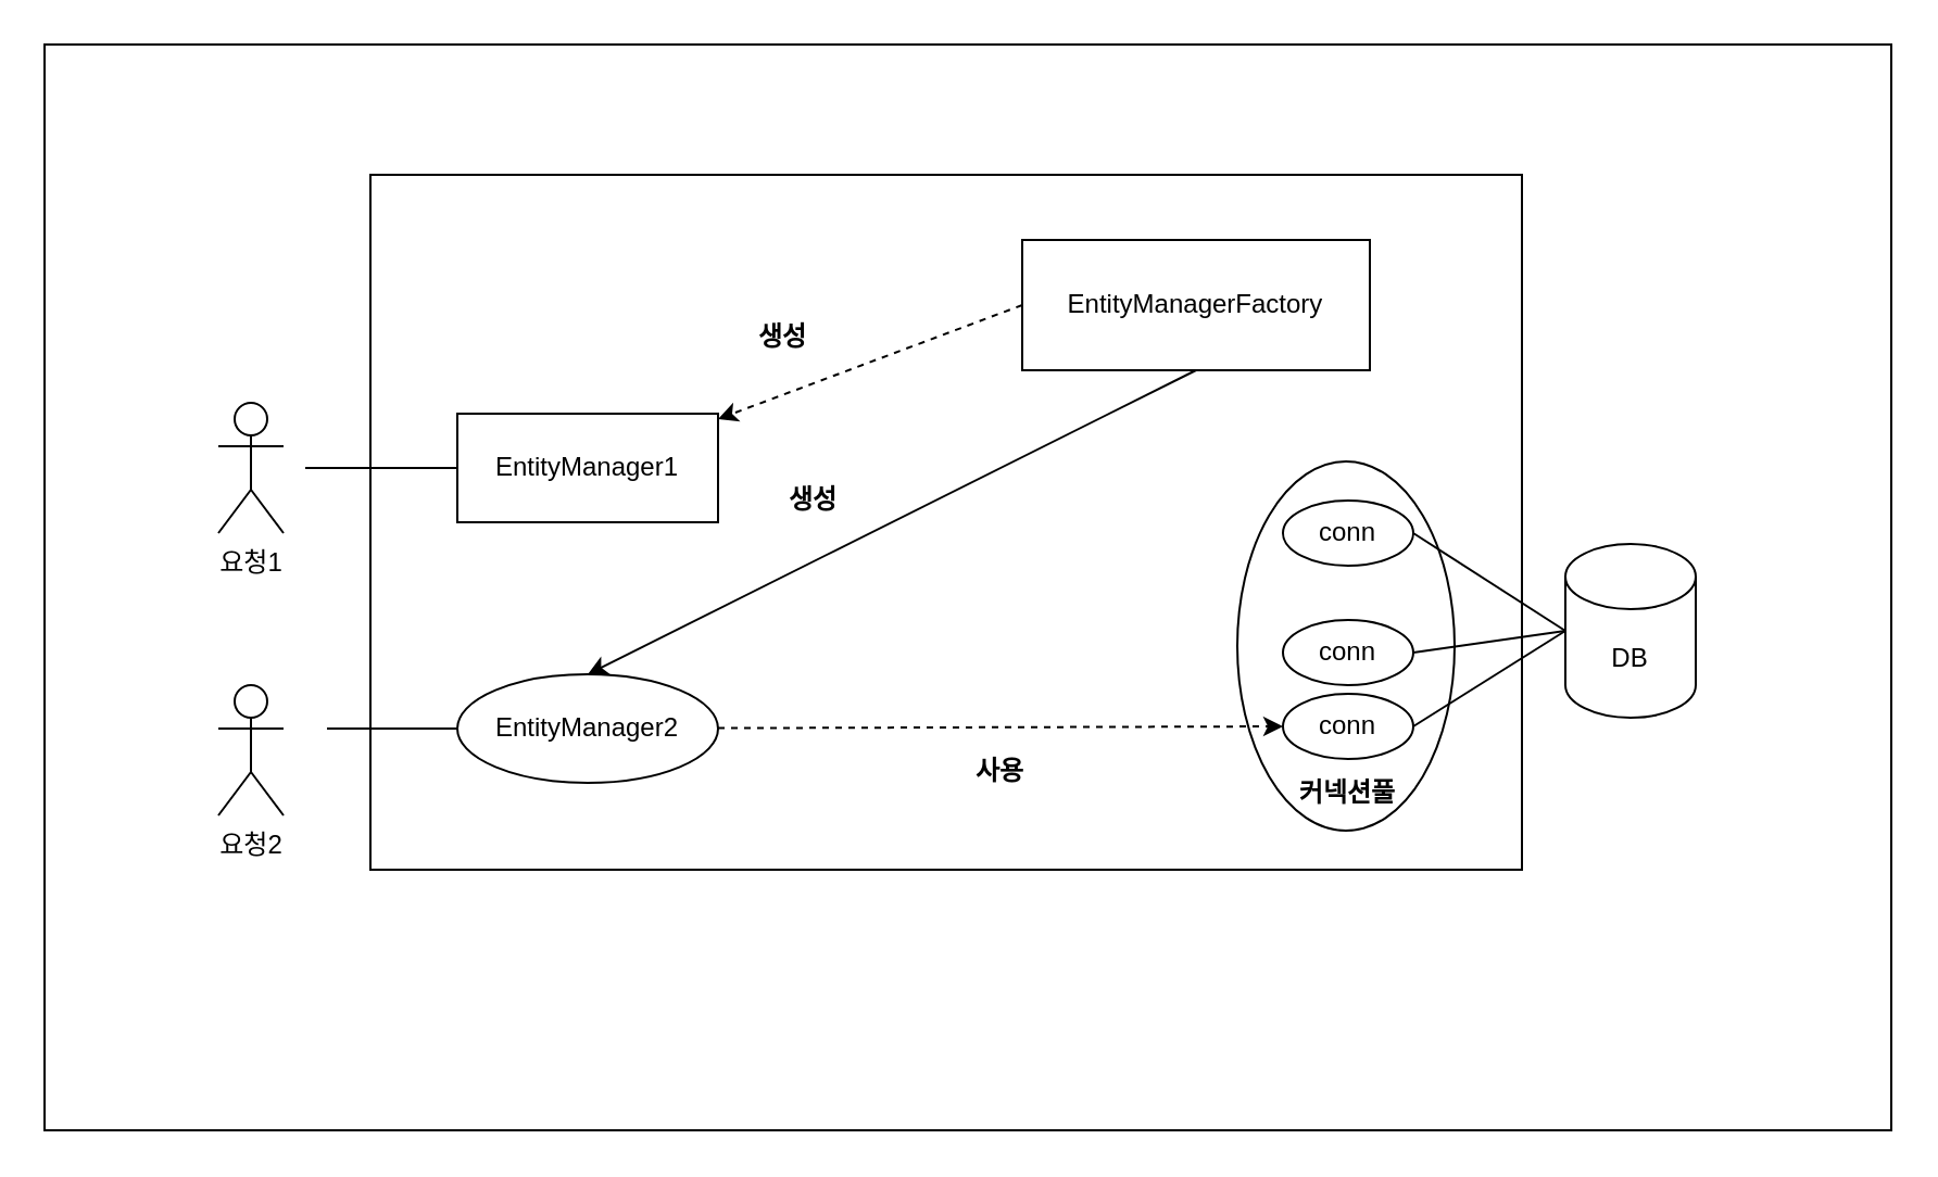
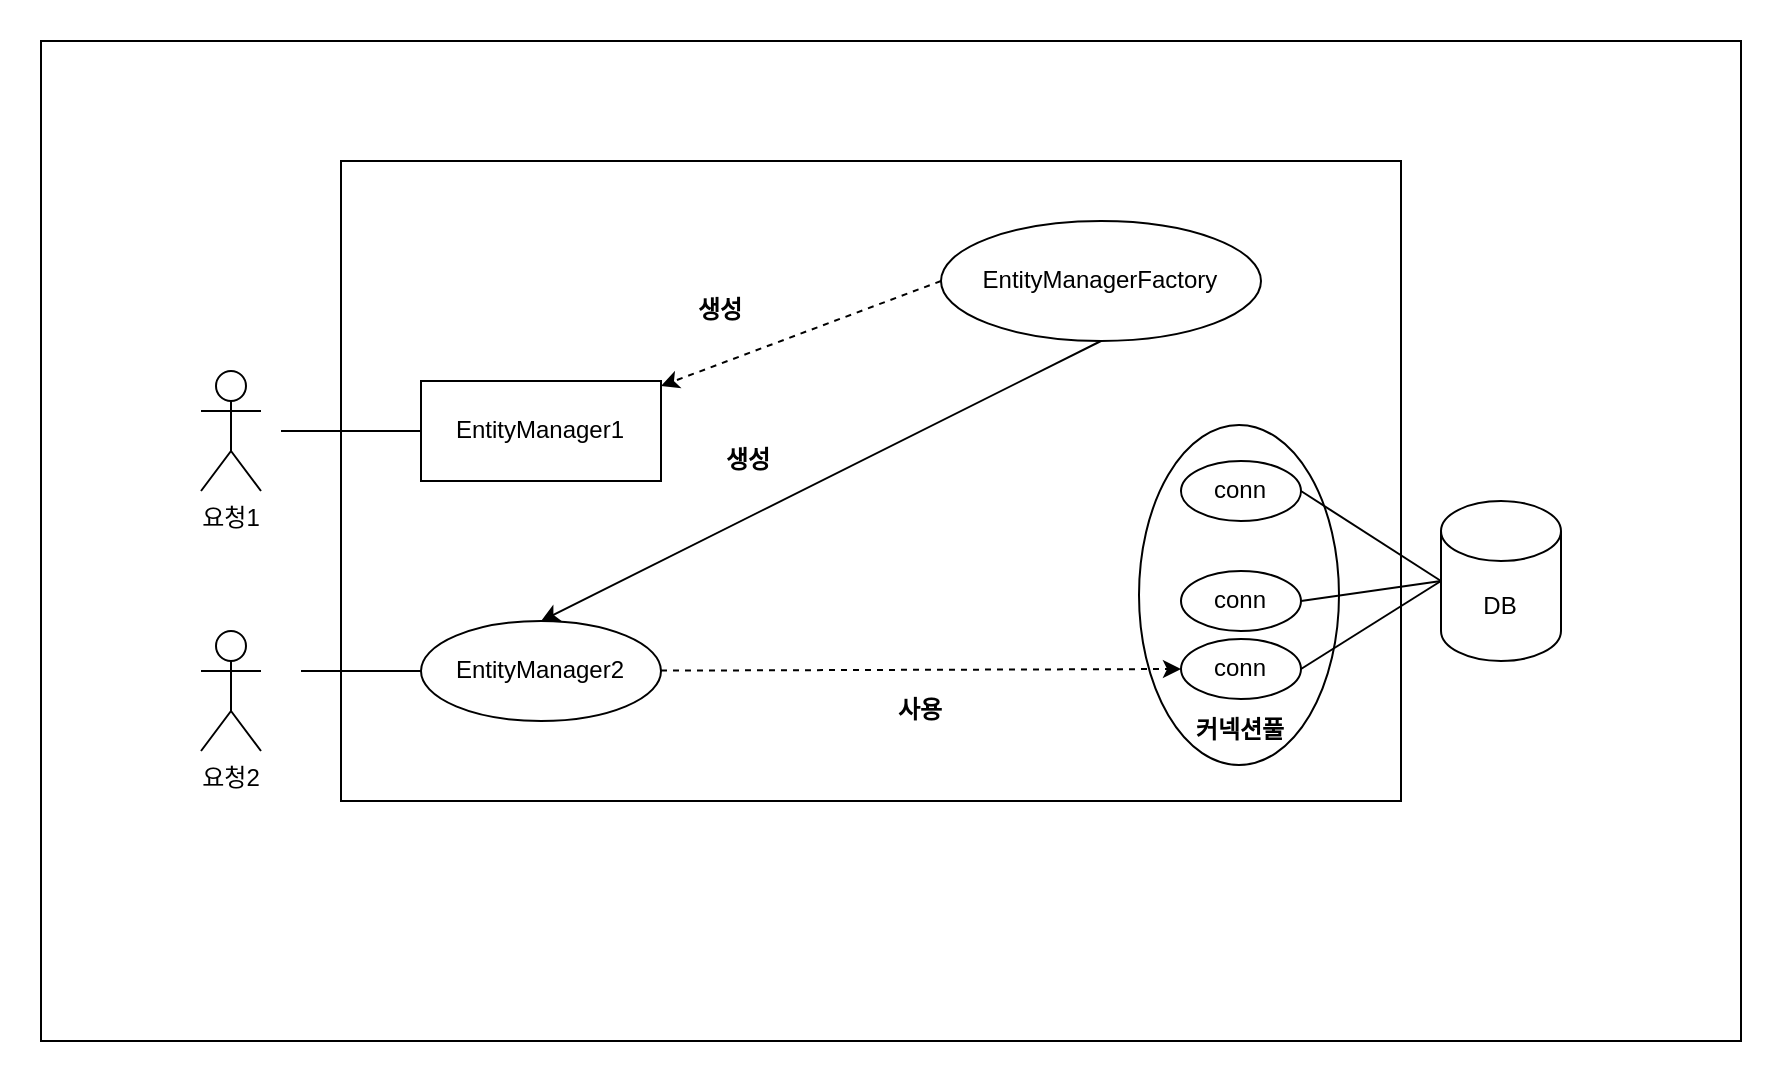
  <mxCell id="0" />
  <mxCell id="1" parent="0" />
  <mxCell id="2" value="" style="rounded=0;whiteSpace=wrap;html=1;" parent="1" vertex="1"><mxGeometry x="20" y="20" width="850" height="500" as="geometry" /></mxCell>
  <mxCell id="3" value="" style="rounded=0;whiteSpace=wrap;html=1;" parent="1" vertex="1"><mxGeometry x="170" y="80" width="530" height="320" as="geometry" /></mxCell>
  <mxCell id="4" style="rounded=0;orthogonalLoop=1;jettySize=auto;html=1;exitX=0;exitY=0.5;exitDx=0;exitDy=0;dashed=1;" parent="1" source="6" target="8" edge="1"><mxGeometry relative="1" as="geometry" /></mxCell>
  <mxCell id="5" style="rounded=0;orthogonalLoop=1;jettySize=auto;html=1;exitX=0.5;exitY=1;exitDx=0;exitDy=0;entryX=0.5;entryY=0;entryDx=0;entryDy=0;dashed=0;" parent="1" source="6" target="10" edge="1"><mxGeometry relative="1" as="geometry" /></mxCell>
- <mxCell id="6" value="EntityManagerFactory" style="whiteSpace=wrap;html=1;rounded=0;" parent="1" vertex="1"><mxGeometry x="470" y="110" width="160" height="60" as="geometry" /></mxCell>
+ <mxCell id="6" value="EntityManagerFactory" style="ellipse;whiteSpace=wrap;html=1;" parent="1" vertex="1"><mxGeometry x="470" y="110" width="160" height="60" as="geometry" /></mxCell>
  <mxCell id="7" style="edgeStyle=none;rounded=0;orthogonalLoop=1;jettySize=auto;html=1;endArrow=none;endFill=0;" parent="1" source="8" edge="1"><mxGeometry relative="1" as="geometry"><mxPoint x="140" y="215" as="targetPoint" /></mxGeometry></mxCell>
  <mxCell id="8" value="EntityManager1" style="whiteSpace=wrap;html=1;rounded=0;" parent="1" vertex="1"><mxGeometry x="210" y="190" width="120" height="50" as="geometry" /></mxCell>
  <mxCell id="9" style="edgeStyle=none;rounded=0;orthogonalLoop=1;jettySize=auto;html=1;exitX=0;exitY=0.5;exitDx=0;exitDy=0;endArrow=none;endFill=0;" parent="1" source="10" edge="1"><mxGeometry relative="1" as="geometry"><mxPoint x="150" y="335" as="targetPoint" /></mxGeometry></mxCell>
  <mxCell id="10" value="EntityManager2" style="ellipse;whiteSpace=wrap;html=1;" parent="1" vertex="1"><mxGeometry x="210" y="310" width="120" height="50" as="geometry" /></mxCell>
  <mxCell id="11" value="" style="ellipse;whiteSpace=wrap;html=1;" parent="1" vertex="1"><mxGeometry x="569" y="212" width="100" height="170" as="geometry" /></mxCell>
  <mxCell id="12" style="edgeStyle=none;rounded=0;orthogonalLoop=1;jettySize=auto;html=1;exitX=1;exitY=0.5;exitDx=0;exitDy=0;entryX=0;entryY=0.5;entryDx=0;entryDy=0;entryPerimeter=0;endArrow=none;endFill=0;" parent="1" source="13" target="23" edge="1"><mxGeometry relative="1" as="geometry" /></mxCell>
  <mxCell id="13" value="conn" style="ellipse;whiteSpace=wrap;html=1;" parent="1" vertex="1"><mxGeometry x="590" y="230" width="60" height="30" as="geometry" /></mxCell>
  <mxCell id="14" style="edgeStyle=none;rounded=0;orthogonalLoop=1;jettySize=auto;html=1;exitX=1;exitY=0.5;exitDx=0;exitDy=0;endArrow=none;endFill=0;" parent="1" source="15" edge="1"><mxGeometry relative="1" as="geometry"><mxPoint x="720" y="290" as="targetPoint" /></mxGeometry></mxCell>
  <mxCell id="15" value="conn" style="ellipse;whiteSpace=wrap;html=1;" parent="1" vertex="1"><mxGeometry x="590" y="285" width="60" height="30" as="geometry" /></mxCell>
  <mxCell id="16" style="edgeStyle=none;rounded=0;orthogonalLoop=1;jettySize=auto;html=1;exitX=1;exitY=0.5;exitDx=0;exitDy=0;endArrow=none;endFill=0;" parent="1" source="17" edge="1"><mxGeometry relative="1" as="geometry"><mxPoint x="720" y="290" as="targetPoint" /></mxGeometry></mxCell>
  <mxCell id="17" value="conn" style="ellipse;whiteSpace=wrap;html=1;" parent="1" vertex="1"><mxGeometry x="590" y="319" width="60" height="30" as="geometry" /></mxCell>
  <mxCell id="18" value="요청1" style="shape=umlActor;verticalLabelPosition=bottom;verticalAlign=top;html=1;outlineConnect=0;" parent="1" vertex="1"><mxGeometry x="100" y="185" width="30" height="60" as="geometry" /></mxCell>
  <mxCell id="19" value="요청2" style="shape=umlActor;verticalLabelPosition=bottom;verticalAlign=top;html=1;outlineConnect=0;" parent="1" vertex="1"><mxGeometry x="100" y="315" width="30" height="60" as="geometry" /></mxCell>
  <mxCell id="20" value="&lt;b&gt;생성&lt;/b&gt;" style="text;html=1;strokeColor=none;fillColor=none;align=center;verticalAlign=middle;whiteSpace=wrap;rounded=0;" parent="1" vertex="1"><mxGeometry x="330" y="140" width="60" height="30" as="geometry" /></mxCell>
  <mxCell id="21" value="&lt;b&gt;생성&lt;/b&gt;" style="text;html=1;strokeColor=none;fillColor=none;align=center;verticalAlign=middle;whiteSpace=wrap;rounded=0;" parent="1" vertex="1"><mxGeometry x="344" y="215" width="60" height="30" as="geometry" /></mxCell>
  <mxCell id="22" value="&lt;b&gt;사용&lt;/b&gt;" style="text;html=1;strokeColor=none;fillColor=none;align=center;verticalAlign=middle;whiteSpace=wrap;rounded=0;" parent="1" vertex="1"><mxGeometry x="430" y="340" width="60" height="30" as="geometry" /></mxCell>
  <mxCell id="23" value="DB" style="shape=cylinder3;whiteSpace=wrap;html=1;boundedLbl=1;backgroundOutline=1;size=15;" parent="1" vertex="1"><mxGeometry x="720" y="250" width="60" height="80" as="geometry" /></mxCell>
  <mxCell id="24" style="edgeStyle=none;rounded=0;orthogonalLoop=1;jettySize=auto;html=1;dashed=1;entryX=0;entryY=0.5;entryDx=0;entryDy=0;" parent="1" source="10" target="17" edge="1"><mxGeometry relative="1" as="geometry" /></mxCell>
  <mxCell id="25" value="&lt;b&gt;커넥션풀&lt;/b&gt;" style="text;html=1;strokeColor=none;fillColor=none;align=center;verticalAlign=middle;whiteSpace=wrap;rounded=0;" parent="1" vertex="1"><mxGeometry x="590" y="350" width="60" height="30" as="geometry" /></mxCell>
